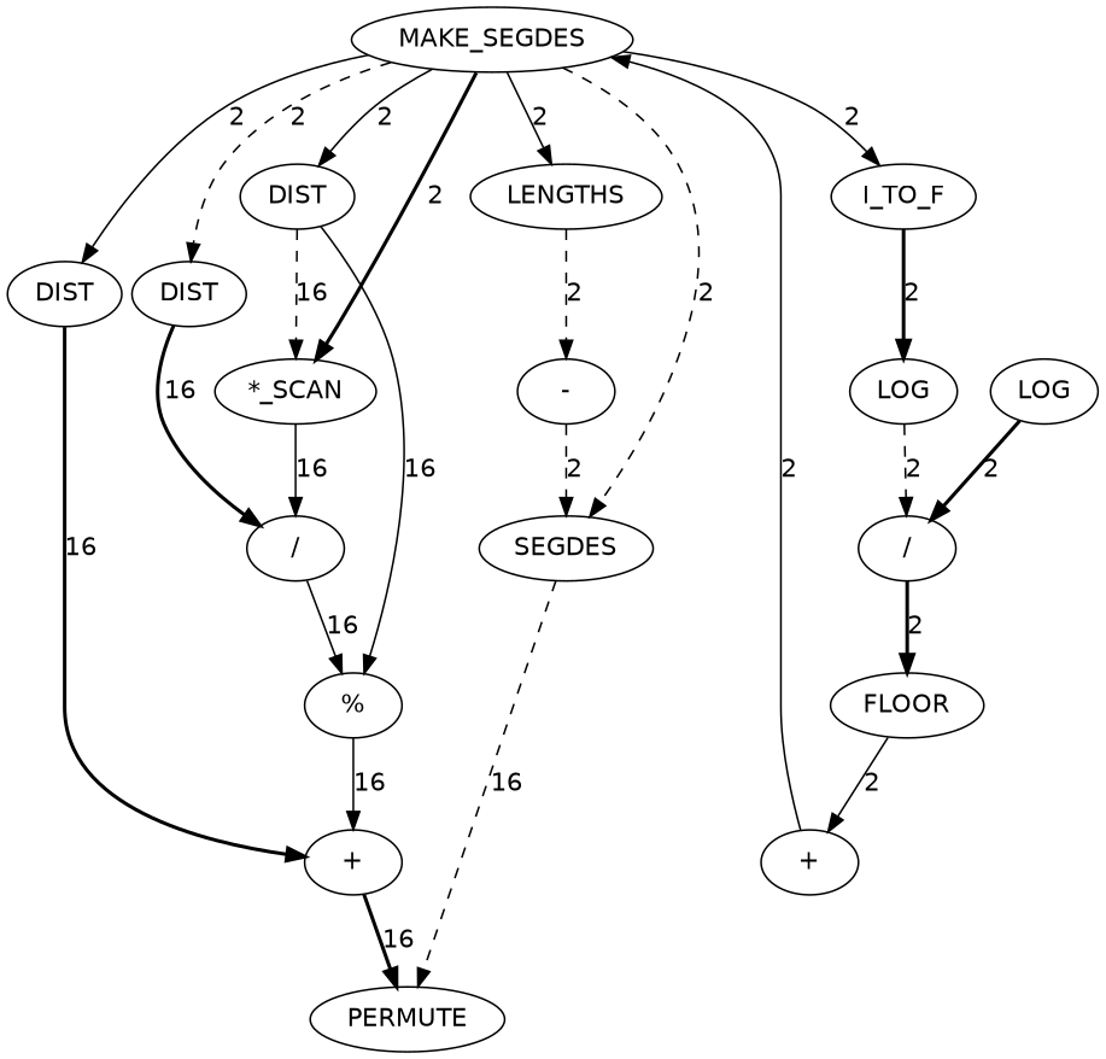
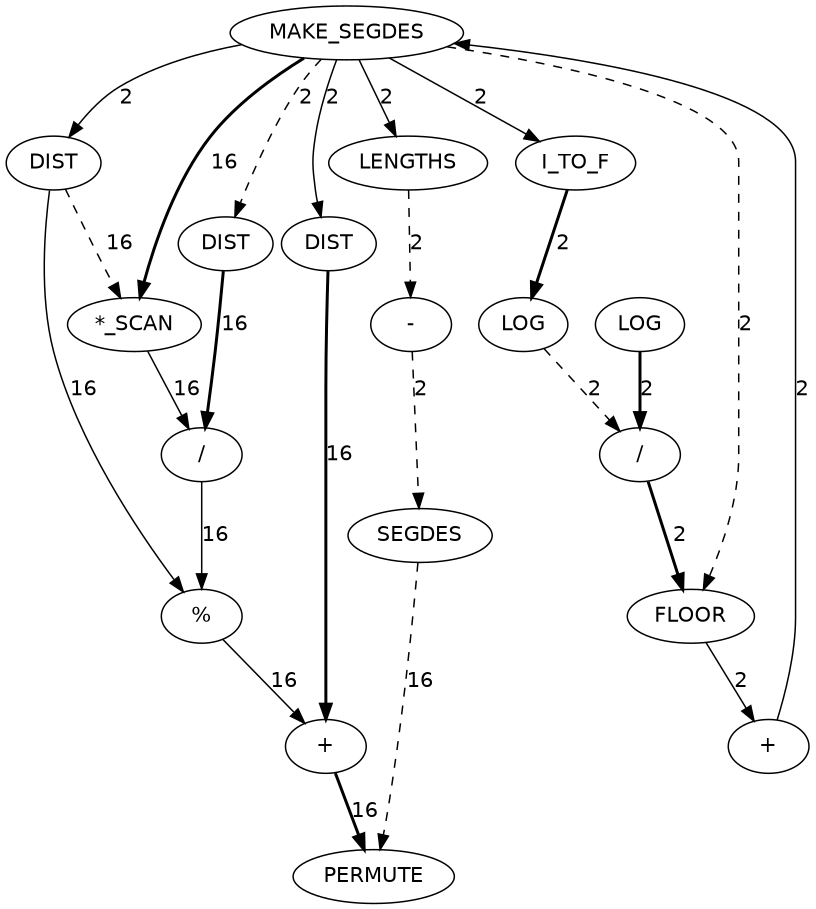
  digraph {
    fontname="DejaVu Sans"
    node [cost=86 fontname="DejaVu Sans"]
    edge [cost=2 fontname="DejaVu Sans" style=solid]
    n1 [cost=171 label="/"]
    n2 [cost=172 label="%"]
    n3 [label="+"]
    n4 [cost=257 label=PERMUTE]
    n5 [cost=44 label=DIST]
    n6 [label=FLOOR]
    n7 [cost=44 label="+"]
    n8 [label=MAKE_SEGDES]
    n9 [cost=44 label=DIST]
    n10 [cost=258 label="*_SCAN"]
    n11 [label=I_TO_F]
    n12 [cost=44 label=LOG]
    n13 [cost=85 label="/"]
    n14 [label=LENGTHS]
    n15 [cost=128 label="-"]
    n16 [cost=2236 label=SEGDES]
    n17 [label=LOG]
    n18 [label=DIST]
    n1 -> n2 [cost=16 label=16]
    n2 -> n3 [cost=16 label=16]
    n3 -> n4 [cost=16 label=16 style=bold]
    n5 -> n3 [cost=16 label=16 style=bold]
    n6 -> n7 [label=2]
    n7 -> n8 [label=2]
    n8 -> n5 [label=2]
    n8 -> n9 [label=2]
-   n8 -> n10 [label=2 style=bold]
+   n8 -> n10 [label=16 style=bold]
    n8 -> n11 [label=2]
    n8 -> n14 [label=2]
-   n8 -> n16 [label=2 style=dashed]
+   n8 -> n6 [label=2 style=dashed]
    n8 -> n18 [label=2 style=dashed]
    n9 -> n2 [cost=16 label=16]
    n9 -> n10 [cost=16 label=16 style=dashed]
    n10 -> n1 [cost=16 label=16]
    n11 -> n12 [label=2 style=bold]
    n12 -> n13 [label=2 style=dashed]
    n13 -> n6 [label=2 style=bold]
    n14 -> n15 [label=2 style=dashed]
    n15 -> n16 [label=2 style=dashed]
    n16 -> n4 [cost=16 label=16 style=dashed]
    n17 -> n13 [label=2 style=bold]
    n18 -> n1 [cost=16 label=16 style=bold]
  }
